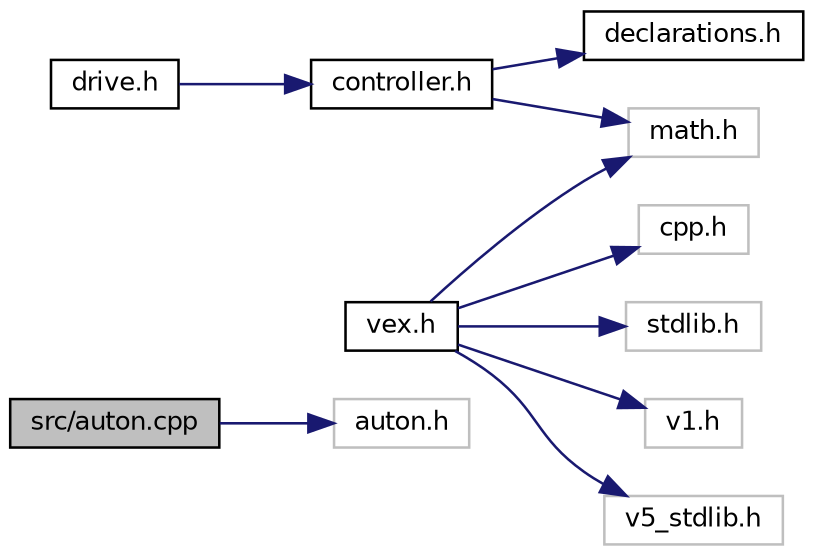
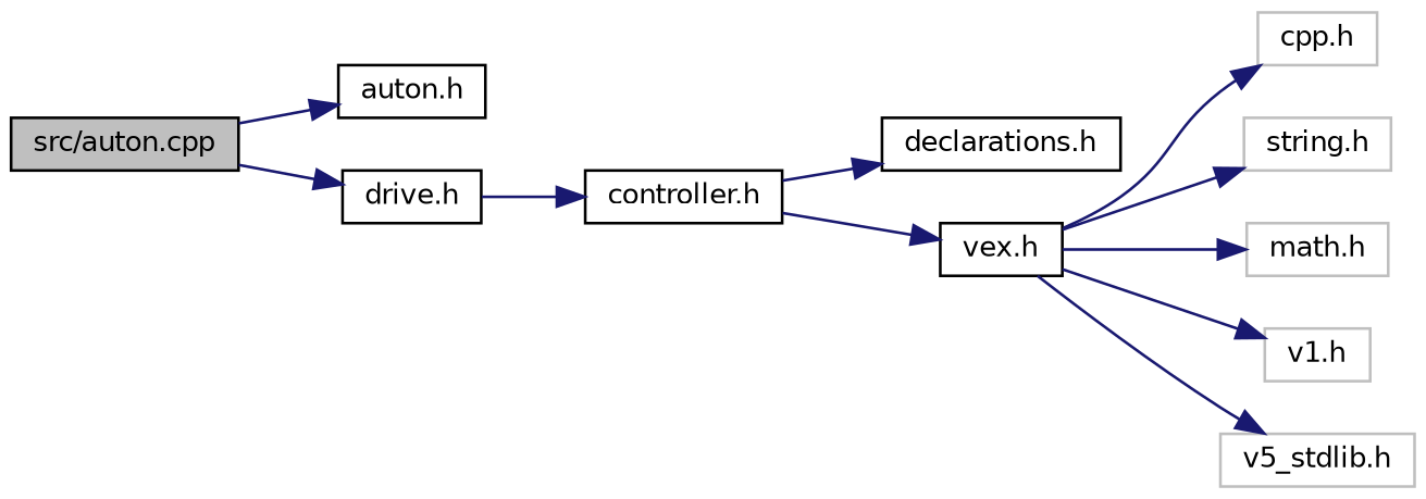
  digraph {
    rankdir=LR
    node [color=black fillcolor=white fontname=Helvetica fontsize=10 shape=record style=filled]
    edge [color=midnightblue fontname=Helvetica fontsize=10 labelfontname=Helvetica labelfontsize=10 style=solid]
    n1 [fillcolor=grey75 fontcolor=black height=0.2 label="src/auton.cpp" width=0.4]
-   n2 [color=grey75 height=0.2 label="auton.h" width=0.4]
+   n2 [height=0.2 label="auton.h" width=0.4]
    n3 [height=0.2 label="drive.h" width=0.4]
    n4 [height=0.2 label="controller.h" width=0.4]
    n5 [height=0.2 label="declarations.h" width=0.4]
    n6 [height=0.2 label="vex.h" width=0.4]
    n7 [color=grey75 height=0.2 label="cpp.h" width=0.4]
-   n8 [color=grey75 height=0.2 label="stdlib.h" width=0.4]
+   n8 [color=grey75 height=0.2 label="string.h" width=0.4]
    n9 [color=grey75 height=0.2 label="math.h" width=0.4]
    n10 [color=grey75 height=0.2 label="v1.h" width=0.4]
    n11 [color=grey75 height=0.2 label="v5_stdlib.h" width=0.4]
    n1 -> n2
+   n1 -> n3
    n3 -> n4
    n4 -> n5
-   n4 -> n9
+   n4 -> n6
    n6 -> n7
    n6 -> n8
    n6 -> n9
    n6 -> n10
    n6 -> n11
  }
